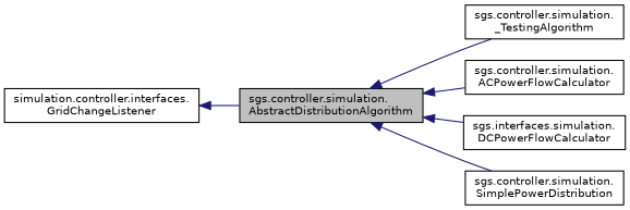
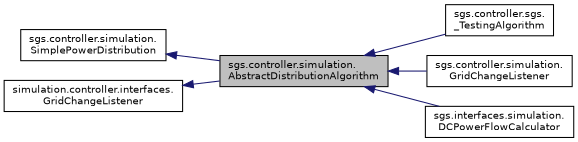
  digraph {
    rankdir=LR
    node [color=black fillcolor=white fontname=Helvetica fontsize=10 shape=record style=filled]
    edge [color=midnightblue dir=back fontname=Helvetica fontsize=10 labelfontname=Helvetica labelfontsize=10 style=solid]
    n1 [fillcolor=grey75 fontcolor=black height=0.2 label="sgs.controller.simulation.\lAbstractDistributionAlgorithm" width=0.4]
-   n2 [height=0.2 label="sgs.controller.simulation.\l_TestingAlgorithm" width=0.4]
-   n3 [height=0.2 label="sgs.controller.simulation.\lACPowerFlowCalculator" width=0.4]
+   n2 [height=0.2 label="sgs.controller.sgs.\l_TestingAlgorithm" width=0.4]
+   n3 [height=0.2 label="sgs.controller.simulation.\lGridChangeListener" width=0.4]
    n4 [height=0.2 label="sgs.interfaces.simulation.\lDCPowerFlowCalculator" width=0.4]
    n5 [height=0.2 label="sgs.controller.simulation.\lSimplePowerDistribution" width=0.4]
    n6 [height=0.2 label="simulation.controller.interfaces.\lGridChangeListener" width=0.4]
    n1 -> n2
    n1 -> n3
    n1 -> n4
-   n1 -> n5
+   n5 -> n1
    n6 -> n1
  }
